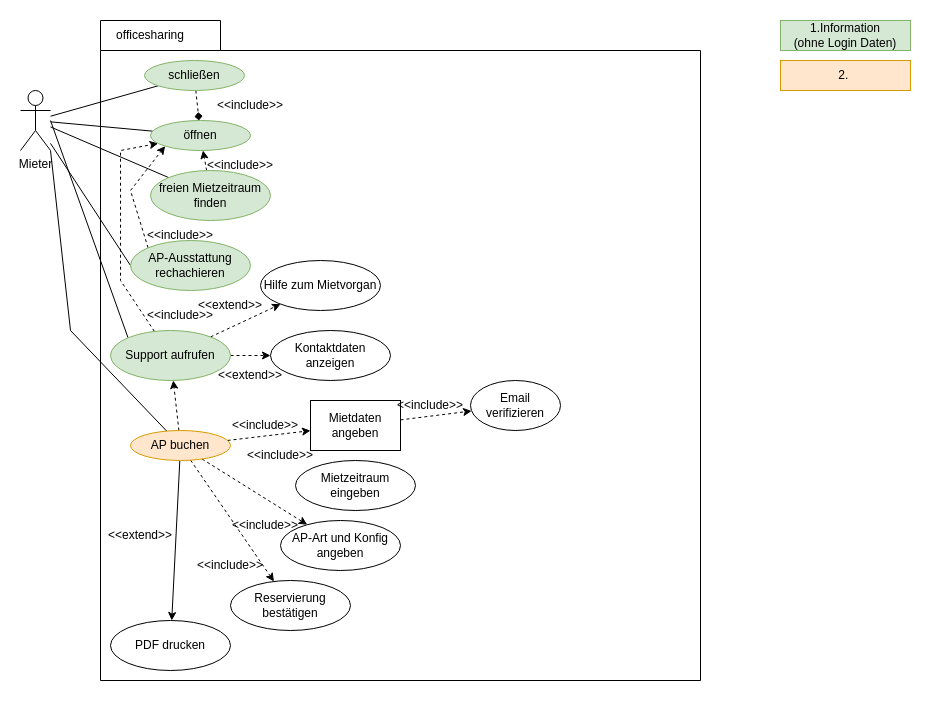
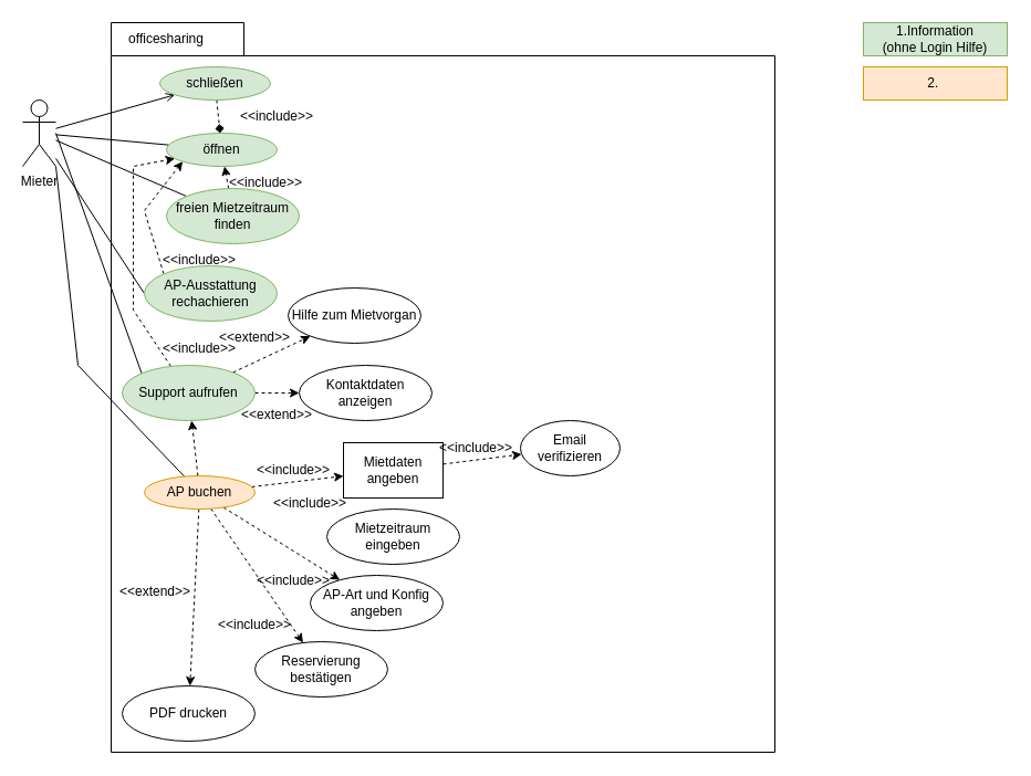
  <mxCell id="0" />
  <mxCell id="1" parent="0" />
  <mxCell id="2" value="" style="shape=folder;fontStyle=1;spacingTop=10;tabWidth=120;tabHeight=30;tabPosition=left;html=1;" vertex="1" parent="1"><mxGeometry x="100" y="20" width="600" height="660" as="geometry" /></mxCell>
  <mxCell id="3" value="officesharing" style="text;html=1;strokeColor=none;fillColor=none;align=center;verticalAlign=middle;whiteSpace=wrap;rounded=0;" vertex="1" parent="1"><mxGeometry x="120" y="20" width="60" height="30" as="geometry" /></mxCell>
- <mxCell id="4" style="edgeStyle=none;rounded=0;orthogonalLoop=1;jettySize=auto;html=1;endArrow=none;endFill=0;" edge="1" parent="1" source="10" target="12"><mxGeometry relative="1" as="geometry" /></mxCell>
+ <mxCell id="4" style="edgeStyle=none;rounded=0;orthogonalLoop=1;jettySize=auto;html=1;endArrow=open;endFill=0;" edge="1" parent="1" source="10" target="12"><mxGeometry relative="1" as="geometry" /></mxCell>
  <mxCell id="5" style="edgeStyle=none;rounded=0;orthogonalLoop=1;jettySize=auto;html=1;endArrow=none;endFill=0;" edge="1" parent="1" source="10" target="13"><mxGeometry relative="1" as="geometry" /></mxCell>
  <mxCell id="6" style="edgeStyle=none;rounded=0;orthogonalLoop=1;jettySize=auto;html=1;endArrow=none;endFill=0;" edge="1" parent="1" source="10" target="16"><mxGeometry relative="1" as="geometry" /></mxCell>
  <mxCell id="7" style="edgeStyle=none;rounded=0;orthogonalLoop=1;jettySize=auto;html=1;entryX=0;entryY=0.5;entryDx=0;entryDy=0;endArrow=none;endFill=0;" edge="1" parent="1" source="10" target="19"><mxGeometry relative="1" as="geometry" /></mxCell>
  <mxCell id="8" style="edgeStyle=none;rounded=0;orthogonalLoop=1;jettySize=auto;html=1;entryX=0;entryY=0;entryDx=0;entryDy=0;endArrow=none;endFill=0;" edge="1" parent="1" target="24"><mxGeometry relative="1" as="geometry"><mxPoint x="50" y="120" as="sourcePoint" /></mxGeometry></mxCell>
  <mxCell id="9" style="edgeStyle=none;rounded=0;orthogonalLoop=1;jettySize=auto;html=1;endArrow=none;endFill=0;exitX=1;exitY=1;exitDx=0;exitDy=0;exitPerimeter=0;" edge="1" parent="1" source="10" target="36"><mxGeometry relative="1" as="geometry"><Array as="points"><mxPoint x="70" y="330" /></Array></mxGeometry></mxCell>
  <mxCell id="10" value="Mieter&lt;br&gt;" style="shape=umlActor;verticalLabelPosition=bottom;verticalAlign=top;html=1;outlineConnect=0;" vertex="1" parent="1"><mxGeometry x="20" y="90" width="30" height="60" as="geometry" /></mxCell>
  <mxCell id="11" style="rounded=0;orthogonalLoop=1;jettySize=auto;html=1;dashed=1;endArrow=diamond;" edge="1" parent="1" source="12" target="13"><mxGeometry relative="1" as="geometry" /></mxCell>
  <mxCell id="12" value="schließen" style="ellipse;whiteSpace=wrap;html=1;fillColor=#d5e8d4;strokeColor=#82b366;" vertex="1" parent="1"><mxGeometry x="144" y="60" width="100" height="30" as="geometry" /></mxCell>
  <mxCell id="13" value="öffnen" style="ellipse;whiteSpace=wrap;html=1;fillColor=#d5e8d4;strokeColor=#82b366;" vertex="1" parent="1"><mxGeometry x="150" y="120" width="100" height="30" as="geometry" /></mxCell>
  <mxCell id="14" value="&amp;lt;&amp;lt;include&amp;gt;&amp;gt;" style="text;html=1;strokeColor=none;fillColor=none;align=center;verticalAlign=middle;whiteSpace=wrap;rounded=0;" vertex="1" parent="1"><mxGeometry x="220" y="90" width="60" height="30" as="geometry" /></mxCell>
  <mxCell id="15" style="edgeStyle=none;rounded=0;orthogonalLoop=1;jettySize=auto;html=1;dashed=1;" edge="1" parent="1" source="16" target="13"><mxGeometry relative="1" as="geometry" /></mxCell>
  <mxCell id="16" value="freien Mietzeitraum finden" style="ellipse;whiteSpace=wrap;html=1;fillColor=#d5e8d4;strokeColor=#82b366;" vertex="1" parent="1"><mxGeometry x="150" y="170" width="120" height="50" as="geometry" /></mxCell>
  <mxCell id="17" value="&amp;lt;&amp;lt;include&amp;gt;&amp;gt;" style="text;html=1;strokeColor=none;fillColor=none;align=center;verticalAlign=middle;whiteSpace=wrap;rounded=0;" vertex="1" parent="1"><mxGeometry x="210" y="150" width="60" height="30" as="geometry" /></mxCell>
  <mxCell id="18" style="edgeStyle=none;rounded=0;orthogonalLoop=1;jettySize=auto;html=1;entryX=0;entryY=1;entryDx=0;entryDy=0;dashed=1;exitX=0;exitY=0;exitDx=0;exitDy=0;" edge="1" parent="1" source="19" target="13"><mxGeometry relative="1" as="geometry"><Array as="points"><mxPoint x="130" y="190" /></Array></mxGeometry></mxCell>
  <mxCell id="19" value="AP-Ausstattung rechachieren" style="ellipse;whiteSpace=wrap;html=1;fillColor=#d5e8d4;strokeColor=#82b366;" vertex="1" parent="1"><mxGeometry x="130" y="240" width="120" height="50" as="geometry" /></mxCell>
  <mxCell id="20" value="&amp;lt;&amp;lt;include&amp;gt;&amp;gt;" style="text;html=1;strokeColor=none;fillColor=none;align=center;verticalAlign=middle;whiteSpace=wrap;rounded=0;" vertex="1" parent="1"><mxGeometry x="150" y="220" width="60" height="30" as="geometry" /></mxCell>
  <mxCell id="21" style="edgeStyle=none;rounded=0;orthogonalLoop=1;jettySize=auto;html=1;dashed=1;" edge="1" parent="1" source="24" target="13"><mxGeometry relative="1" as="geometry"><Array as="points"><mxPoint x="120" y="280" /><mxPoint x="120" y="150" /></Array></mxGeometry></mxCell>
  <mxCell id="22" style="edgeStyle=none;rounded=0;orthogonalLoop=1;jettySize=auto;html=1;dashed=1;" edge="1" parent="1" source="24" target="25"><mxGeometry relative="1" as="geometry" /></mxCell>
  <mxCell id="23" style="edgeStyle=none;rounded=0;orthogonalLoop=1;jettySize=auto;html=1;dashed=1;" edge="1" parent="1" source="24" target="26"><mxGeometry relative="1" as="geometry" /></mxCell>
  <mxCell id="24" value="Support aufrufen" style="ellipse;whiteSpace=wrap;html=1;fillColor=#d5e8d4;strokeColor=#82b366;" vertex="1" parent="1"><mxGeometry x="110" y="330" width="120" height="50" as="geometry" /></mxCell>
  <mxCell id="25" value="Hilfe zum Mietvorgan" style="ellipse;whiteSpace=wrap;html=1;" vertex="1" parent="1"><mxGeometry x="260" y="260" width="120" height="50" as="geometry" /></mxCell>
  <mxCell id="26" value="Kontaktdaten anzeigen" style="ellipse;whiteSpace=wrap;html=1;" vertex="1" parent="1"><mxGeometry x="270" y="330" width="120" height="50" as="geometry" /></mxCell>
  <mxCell id="27" value="&amp;lt;&amp;lt;include&amp;gt;&amp;gt;" style="text;html=1;strokeColor=none;fillColor=none;align=center;verticalAlign=middle;whiteSpace=wrap;rounded=0;" vertex="1" parent="1"><mxGeometry x="150" y="300" width="60" height="30" as="geometry" /></mxCell>
  <mxCell id="28" value="&amp;lt;&amp;lt;extend&amp;gt;&amp;gt;" style="text;html=1;strokeColor=none;fillColor=none;align=center;verticalAlign=middle;whiteSpace=wrap;rounded=0;" vertex="1" parent="1"><mxGeometry x="200" y="290" width="60" height="30" as="geometry" /></mxCell>
  <mxCell id="29" value="&amp;lt;&amp;lt;extend&amp;gt;&amp;gt;" style="text;html=1;strokeColor=none;fillColor=none;align=center;verticalAlign=middle;whiteSpace=wrap;rounded=0;" vertex="1" parent="1"><mxGeometry x="220" y="360" width="60" height="30" as="geometry" /></mxCell>
- <mxCell id="30" value="1.Information&lt;br&gt;(ohne Login Daten)" style="text;html=1;strokeColor=#82b366;fillColor=#d5e8d4;align=center;verticalAlign=middle;whiteSpace=wrap;rounded=0;" vertex="1" parent="1"><mxGeometry x="780" y="20" width="130" height="30" as="geometry" /></mxCell>
+ <mxCell id="30" value="1.Information&lt;br&gt;(ohne Login Hilfe)" style="text;html=1;strokeColor=#82b366;fillColor=#d5e8d4;align=center;verticalAlign=middle;whiteSpace=wrap;rounded=0;" vertex="1" parent="1"><mxGeometry x="780" y="20" width="130" height="30" as="geometry" /></mxCell>
  <mxCell id="31" style="edgeStyle=none;rounded=0;orthogonalLoop=1;jettySize=auto;html=1;endArrow=classic;endFill=1;dashed=1;" edge="1" parent="1" source="36" target="38"><mxGeometry relative="1" as="geometry" /></mxCell>
  <mxCell id="32" style="edgeStyle=none;rounded=0;orthogonalLoop=1;jettySize=auto;html=1;dashed=1;endArrow=classic;endFill=1;" edge="1" parent="1" source="36" target="24"><mxGeometry relative="1" as="geometry" /></mxCell>
  <mxCell id="33" style="edgeStyle=none;rounded=0;orthogonalLoop=1;jettySize=auto;html=1;dashed=1;endArrow=classic;endFill=1;" edge="1" parent="1" source="36" target="41"><mxGeometry relative="1" as="geometry" /></mxCell>
  <mxCell id="34" style="edgeStyle=none;rounded=0;orthogonalLoop=1;jettySize=auto;html=1;dashed=1;endArrow=classic;endFill=1;" edge="1" parent="1" source="36" target="42"><mxGeometry relative="1" as="geometry" /></mxCell>
- <mxCell id="35" style="edgeStyle=none;rounded=0;orthogonalLoop=1;jettySize=auto;html=1;endArrow=classic;endFill=1;dashed=0;" edge="1" parent="1" source="36" target="49"><mxGeometry relative="1" as="geometry" /></mxCell>
+ <mxCell id="35" style="edgeStyle=none;rounded=0;orthogonalLoop=1;jettySize=auto;html=1;endArrow=classic;endFill=1;dashed=1;" edge="1" parent="1" source="36" target="49"><mxGeometry relative="1" as="geometry" /></mxCell>
  <mxCell id="36" value="AP buchen" style="ellipse;whiteSpace=wrap;html=1;fillColor=#ffe6cc;strokeColor=#d79b00;" vertex="1" parent="1"><mxGeometry x="130" y="430" width="100" height="30" as="geometry" /></mxCell>
  <mxCell id="37" style="edgeStyle=none;rounded=0;orthogonalLoop=1;jettySize=auto;html=1;dashed=1;endArrow=classic;endFill=1;" edge="1" parent="1" source="38" target="39"><mxGeometry relative="1" as="geometry" /></mxCell>
  <mxCell id="38" value="Mietdaten angeben" style="whiteSpace=wrap;html=1;rounded=0;" vertex="1" parent="1"><mxGeometry x="310" y="400" width="90" height="50" as="geometry" /></mxCell>
  <mxCell id="39" value="Email verifizieren" style="ellipse;whiteSpace=wrap;html=1;" vertex="1" parent="1"><mxGeometry x="470" y="380" width="90" height="50" as="geometry" /></mxCell>
  <mxCell id="40" value="Mietzeitraum eingeben" style="ellipse;whiteSpace=wrap;html=1;" vertex="1" parent="1"><mxGeometry x="295" y="460" width="120" height="50" as="geometry" /></mxCell>
  <mxCell id="41" value="AP-Art und Konfig angeben" style="ellipse;whiteSpace=wrap;html=1;" vertex="1" parent="1"><mxGeometry x="280" y="520" width="120" height="50" as="geometry" /></mxCell>
  <mxCell id="42" value="Reservierung bestätigen" style="ellipse;whiteSpace=wrap;html=1;" vertex="1" parent="1"><mxGeometry x="230" y="580" width="120" height="50" as="geometry" /></mxCell>
  <mxCell id="43" value="&amp;lt;&amp;lt;include&amp;gt;&amp;gt;" style="text;html=1;strokeColor=none;fillColor=none;align=center;verticalAlign=middle;whiteSpace=wrap;rounded=0;" vertex="1" parent="1"><mxGeometry x="200" y="550" width="60" height="30" as="geometry" /></mxCell>
  <mxCell id="44" value="&amp;lt;&amp;lt;include&amp;gt;&amp;gt;" style="text;html=1;strokeColor=none;fillColor=none;align=center;verticalAlign=middle;whiteSpace=wrap;rounded=0;" vertex="1" parent="1"><mxGeometry x="400" y="390" width="60" height="30" as="geometry" /></mxCell>
  <mxCell id="45" value="&amp;lt;&amp;lt;include&amp;gt;&amp;gt;" style="text;html=1;strokeColor=none;fillColor=none;align=center;verticalAlign=middle;whiteSpace=wrap;rounded=0;" vertex="1" parent="1"><mxGeometry x="235" y="410" width="60" height="30" as="geometry" /></mxCell>
  <mxCell id="46" value="&amp;lt;&amp;lt;include&amp;gt;&amp;gt;" style="text;html=1;strokeColor=none;fillColor=none;align=center;verticalAlign=middle;whiteSpace=wrap;rounded=0;" vertex="1" parent="1"><mxGeometry x="250" y="440" width="60" height="30" as="geometry" /></mxCell>
  <mxCell id="47" value="&amp;lt;&amp;lt;include&amp;gt;&amp;gt;" style="text;html=1;strokeColor=none;fillColor=none;align=center;verticalAlign=middle;whiteSpace=wrap;rounded=0;" vertex="1" parent="1"><mxGeometry x="235" y="510" width="60" height="30" as="geometry" /></mxCell>
  <mxCell id="48" value="2.&amp;nbsp;" style="text;html=1;strokeColor=#d79b00;fillColor=#ffe6cc;align=center;verticalAlign=middle;whiteSpace=wrap;rounded=0;" vertex="1" parent="1"><mxGeometry x="780" y="60" width="130" height="30" as="geometry" /></mxCell>
  <mxCell id="49" value="PDF drucken" style="ellipse;whiteSpace=wrap;html=1;" vertex="1" parent="1"><mxGeometry x="110" y="620" width="120" height="50" as="geometry" /></mxCell>
  <mxCell id="50" value="&amp;lt;&amp;lt;extend&amp;gt;&amp;gt;" style="text;html=1;strokeColor=none;fillColor=none;align=center;verticalAlign=middle;whiteSpace=wrap;rounded=0;" vertex="1" parent="1"><mxGeometry x="110" y="520" width="60" height="30" as="geometry" /></mxCell>
